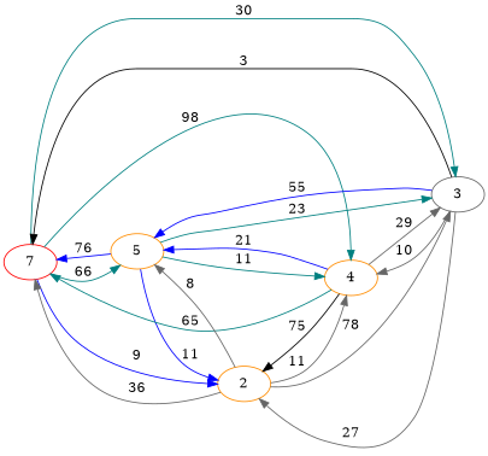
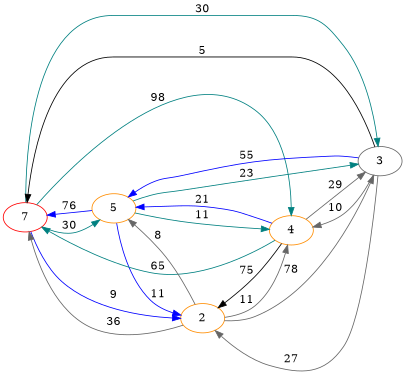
  digraph {
    rankdir=LR
    node [color=darkorange]
    edge [color=gray40]
    n1 [color=red label=7]
    5
    3 [color=gray40]
    4
    2
-   n1 -> 5 [color=teal label=66]
+   n1 -> 5 [color=teal label=30]
    n1 -> 3 [color=teal label=30]
    n1 -> 4 [color=teal label=98]
    n1 -> 2 [color=blue label=9]
    5 -> n1 [color=blue label=76]
    5 -> 3 [color=teal label=23]
    5 -> 4 [color=teal label=11]
    5 -> 2 [color=blue label=11]
-   3 -> n1 [color=black label=3]
+   3 -> n1 [color=black label=5]
    3 -> 5 [color=blue label=55]
    3 -> 4 [label=10]
    3 -> 2 [label=27]
    4 -> n1 [color=teal label=65]
    4 -> 5 [color=blue label=21]
    4 -> 3 [label=29]
    4 -> 2 [color=black label=75]
    2 -> n1 [label=36]
    2 -> 5 [label=8]
    2 -> 3 [label=78]
    2 -> 4 [label=11]
  }
